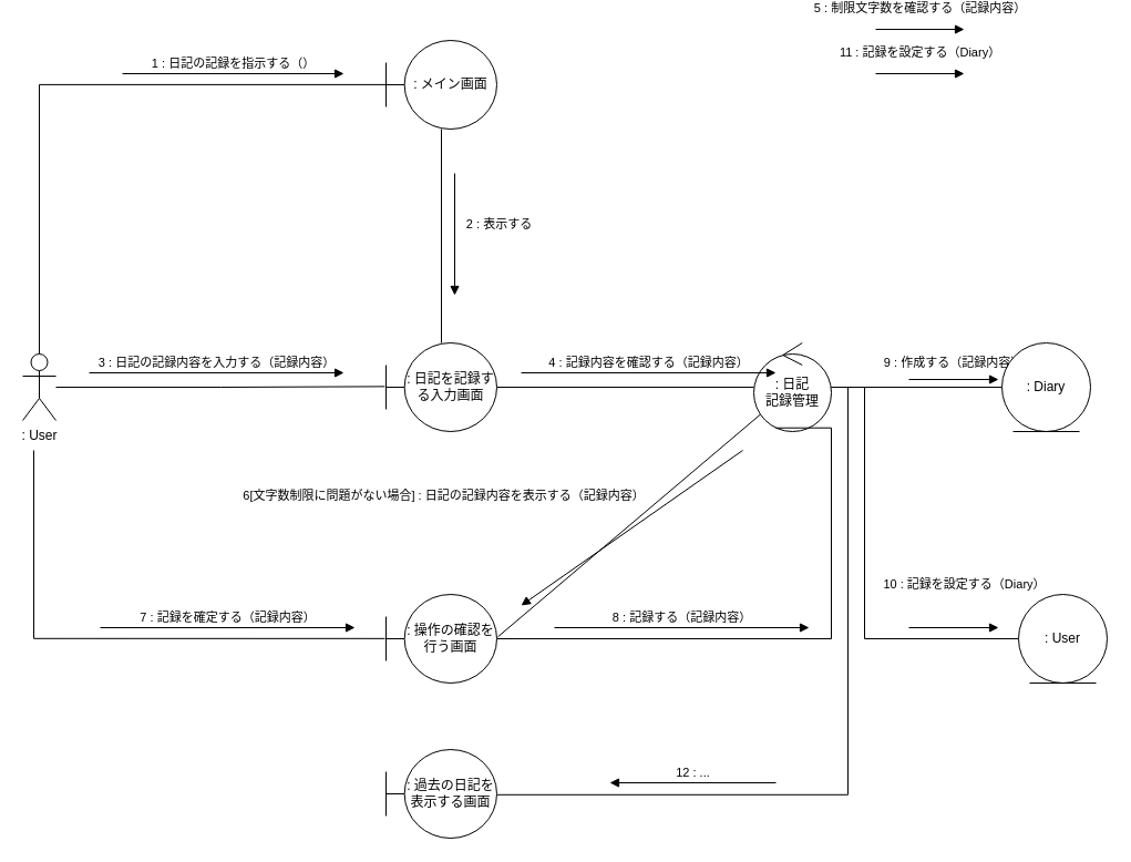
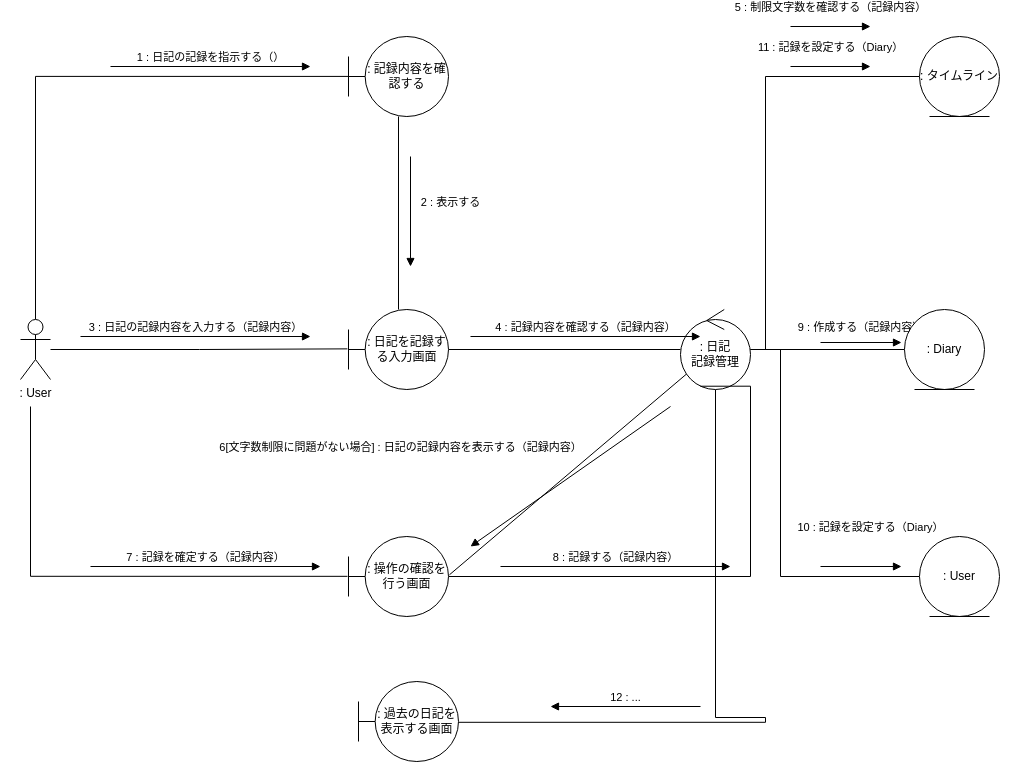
  <mxCell id="0" />
  <mxCell id="1" parent="0" />
  <mxCell id="2" style="edgeStyle=orthogonalEdgeStyle;rounded=0;html=1;exitX=0.5;exitY=0;exitDx=0;exitDy=0;exitPerimeter=0;entryX=0.005;entryY=0.499;entryDx=0;entryDy=0;entryPerimeter=0;endArrow=none;endFill=0;" edge="1" parent="1" source="5" target="7"><mxGeometry relative="1" as="geometry" /></mxCell>
  <mxCell id="3" style="edgeStyle=orthogonalEdgeStyle;rounded=0;html=1;entryX=-0.011;entryY=0.492;entryDx=0;entryDy=0;entryPerimeter=0;endArrow=none;endFill=0;" edge="1" parent="1" source="5" target="9"><mxGeometry relative="1" as="geometry" /></mxCell>
  <mxCell id="4" style="edgeStyle=orthogonalEdgeStyle;rounded=0;html=1;entryX=-0.01;entryY=0.498;entryDx=0;entryDy=0;entryPerimeter=0;endArrow=none;endFill=0;" edge="1" parent="1" target="22"><mxGeometry relative="1" as="geometry"><mxPoint x="30" y="400" as="sourcePoint" /><Array as="points"><mxPoint x="30" y="570" /></Array></mxGeometry></mxCell>
  <mxCell id="5" value=": User" style="shape=umlActor;verticalLabelPosition=bottom;verticalAlign=top;html=1;outlineConnect=0;" vertex="1" parent="1"><mxGeometry x="20" y="313" width="30" height="60" as="geometry" /></mxCell>
  <mxCell id="6" style="edgeStyle=orthogonalEdgeStyle;rounded=0;html=1;endArrow=none;endFill=0;" edge="1" parent="1" source="7" target="9"><mxGeometry relative="1" as="geometry" /></mxCell>
- <mxCell id="7" value=": メイン画面" style="shape=umlBoundary;whiteSpace=wrap;html=1;" vertex="1" parent="1"><mxGeometry x="348" y="30" width="100" height="80" as="geometry" /></mxCell>
+ <mxCell id="7" value=": 記録内容を確認する" style="shape=umlBoundary;whiteSpace=wrap;html=1;" vertex="1" parent="1"><mxGeometry x="348" y="30" width="100" height="80" as="geometry" /></mxCell>
  <mxCell id="8" style="edgeStyle=orthogonalEdgeStyle;rounded=0;html=1;endArrow=none;endFill=0;" edge="1" parent="1" source="9" target="18"><mxGeometry relative="1" as="geometry" /></mxCell>
  <mxCell id="9" value=": 日記を記録する入力画面" style="shape=umlBoundary;whiteSpace=wrap;html=1;" vertex="1" parent="1"><mxGeometry x="348" y="303" width="100" height="80" as="geometry" /></mxCell>
  <mxCell id="10" value="1 : 日記の記録を指示する（）" style="html=1;verticalAlign=bottom;endArrow=block;rounded=0;" edge="1" parent="1"><mxGeometry width="80" relative="1" as="geometry"><mxPoint x="110" y="60" as="sourcePoint" /><mxPoint x="310" y="60" as="targetPoint" /><mxPoint as="offset" /></mxGeometry></mxCell>
  <mxCell id="11" value="2 : 表示する" style="html=1;verticalAlign=bottom;endArrow=block;rounded=0;" edge="1" parent="1"><mxGeometry y="40" width="80" relative="1" as="geometry"><mxPoint x="410" y="150" as="sourcePoint" /><mxPoint x="410" y="260" as="targetPoint" /><mxPoint as="offset" /></mxGeometry></mxCell>
  <mxCell id="12" value="3 : 日記の記録内容を入力する（記録内容）" style="html=1;verticalAlign=bottom;endArrow=block;rounded=0;" edge="1" parent="1"><mxGeometry width="80" relative="1" as="geometry"><mxPoint x="80" y="330" as="sourcePoint" /><mxPoint x="310" y="330" as="targetPoint" /><mxPoint as="offset" /></mxGeometry></mxCell>
+ <mxCell id="13" style="edgeStyle=orthogonalEdgeStyle;rounded=0;html=1;entryX=0;entryY=0.5;entryDx=0;entryDy=0;endArrow=none;endFill=0;" edge="1" parent="1" source="18" target="27"><mxGeometry relative="1" as="geometry"><mxPoint x="898.3" y="69.84" as="targetPoint" /><Array as="points"><mxPoint x="765" y="70" /></Array></mxGeometry></mxCell>
  <mxCell id="14" style="rounded=0;html=1;entryX=1.01;entryY=0.478;entryDx=0;entryDy=0;entryPerimeter=0;endArrow=none;endFill=0;" edge="1" parent="1" source="18" target="22"><mxGeometry relative="1" as="geometry" /></mxCell>
  <mxCell id="15" style="edgeStyle=orthogonalEdgeStyle;rounded=0;html=1;entryX=0;entryY=0.5;entryDx=0;entryDy=0;endArrow=none;endFill=0;" edge="1" parent="1" source="18" target="28"><mxGeometry relative="1" as="geometry"><mxPoint x="898" y="343.08" as="targetPoint" /></mxGeometry></mxCell>
  <mxCell id="16" style="edgeStyle=orthogonalEdgeStyle;rounded=0;html=1;entryX=0;entryY=0.5;entryDx=0;entryDy=0;endArrow=none;endFill=0;" edge="1" parent="1" source="18" target="29"><mxGeometry relative="1" as="geometry"><Array as="points"><mxPoint x="780" y="570" /></Array></mxGeometry></mxCell>
  <mxCell id="17" style="edgeStyle=orthogonalEdgeStyle;rounded=0;html=1;endArrow=none;endFill=0;entryX=1.003;entryY=0.51;entryDx=0;entryDy=0;entryPerimeter=0;" edge="1" parent="1" source="18" target="32"><mxGeometry relative="1" as="geometry"><mxPoint x="765" y="610" as="targetPoint" /><Array as="points"><mxPoint x="765" y="711" /></Array></mxGeometry></mxCell>
  <mxCell id="18" value=": 日記&lt;br&gt;記録管理" style="ellipse;shape=umlControl;whiteSpace=wrap;html=1;" vertex="1" parent="1"><mxGeometry x="680" y="303" width="70" height="80" as="geometry" /></mxCell>
  <mxCell id="19" value="4 : 記録内容を確認する（記録内容）" style="html=1;verticalAlign=bottom;endArrow=block;rounded=0;" edge="1" parent="1"><mxGeometry width="80" relative="1" as="geometry"><mxPoint x="470" y="330" as="sourcePoint" /><mxPoint x="700" y="330" as="targetPoint" /><mxPoint as="offset" /></mxGeometry></mxCell>
  <mxCell id="20" value="5 : 制限文字数を確認する（記録内容）" style="html=1;verticalAlign=bottom;endArrow=block;rounded=0;" edge="1" parent="1"><mxGeometry y="10" width="80" relative="1" as="geometry"><mxPoint x="790" y="20" as="sourcePoint" /><mxPoint x="870" y="20" as="targetPoint" /><mxPoint as="offset" /></mxGeometry></mxCell>
  <mxCell id="21" style="edgeStyle=orthogonalEdgeStyle;rounded=0;html=1;entryX=0.284;entryY=0.959;entryDx=0;entryDy=0;entryPerimeter=0;endArrow=none;endFill=0;" edge="1" parent="1" source="22" target="18"><mxGeometry relative="1" as="geometry"><Array as="points"><mxPoint x="750" y="570" /></Array></mxGeometry></mxCell>
  <mxCell id="22" value=": 操作の確認を行う画面" style="shape=umlBoundary;whiteSpace=wrap;html=1;" vertex="1" parent="1"><mxGeometry x="348" y="530" width="100" height="80" as="geometry" /></mxCell>
  <mxCell id="23" value="6[文字数制限に問題がない場合] : 日記の記録内容を表示する（記録内容）" style="html=1;verticalAlign=bottom;endArrow=block;rounded=0;" edge="1" parent="1"><mxGeometry x="1" y="-114" width="80" relative="1" as="geometry"><mxPoint x="670" y="400" as="sourcePoint" /><mxPoint x="470" y="540" as="targetPoint" /><mxPoint x="-5" y="3" as="offset" /></mxGeometry></mxCell>
  <mxCell id="24" value="7 : 記録を確定する（記録内容）" style="html=1;verticalAlign=bottom;endArrow=block;rounded=0;" edge="1" parent="1"><mxGeometry width="80" relative="1" as="geometry"><mxPoint x="90" y="560" as="sourcePoint" /><mxPoint x="320" y="560" as="targetPoint" /><mxPoint as="offset" /></mxGeometry></mxCell>
  <mxCell id="25" value="8 : 記録する（記録内容）" style="html=1;verticalAlign=bottom;endArrow=block;rounded=0;" edge="1" parent="1"><mxGeometry width="80" relative="1" as="geometry"><mxPoint x="500" y="560" as="sourcePoint" /><mxPoint x="730" y="560" as="targetPoint" /><mxPoint as="offset" /></mxGeometry></mxCell>
  <mxCell id="26" value="9 : 作成する（記録内容）" style="html=1;verticalAlign=bottom;endArrow=block;rounded=0;" edge="1" parent="1"><mxGeometry x="-0.012" y="6" width="80" relative="1" as="geometry"><mxPoint x="820" y="336" as="sourcePoint" /><mxPoint x="901" y="336" as="targetPoint" /><mxPoint as="offset" /></mxGeometry></mxCell>
+ <mxCell id="27" value=": タイムライン" style="ellipse;shape=umlEntity;whiteSpace=wrap;html=1;" vertex="1" parent="1"><mxGeometry x="919" y="30" width="80" height="80" as="geometry" /></mxCell>
  <mxCell id="28" value=": Diary" style="ellipse;shape=umlEntity;whiteSpace=wrap;html=1;" vertex="1" parent="1"><mxGeometry x="904" y="303" width="80" height="80" as="geometry" /></mxCell>
  <mxCell id="29" value=": User" style="ellipse;shape=umlEntity;whiteSpace=wrap;html=1;" vertex="1" parent="1"><mxGeometry x="919" y="530" width="80" height="80" as="geometry" /></mxCell>
  <mxCell id="30" value="10 : 記録を設定する（Diary）" style="html=1;verticalAlign=bottom;endArrow=block;rounded=0;" edge="1" parent="1"><mxGeometry x="0.235" y="30" width="80" relative="1" as="geometry"><mxPoint x="820" y="560" as="sourcePoint" /><mxPoint x="901" y="560" as="targetPoint" /><mxPoint as="offset" /></mxGeometry></mxCell>
  <mxCell id="31" value="11 : 記録を設定する（Diary）" style="html=1;verticalAlign=bottom;endArrow=block;rounded=0;" edge="1" parent="1"><mxGeometry y="10" width="80" relative="1" as="geometry"><mxPoint x="790" y="60" as="sourcePoint" /><mxPoint x="870" y="60" as="targetPoint" /><mxPoint as="offset" /></mxGeometry></mxCell>
- <mxCell id="32" value=": 過去の日記を表示する画面" style="shape=umlBoundary;whiteSpace=wrap;html=1;" vertex="1" parent="1"><mxGeometry x="348" y="670" width="100" height="80" as="geometry" /></mxCell>
+ <mxCell id="32" value=": 過去の日記を表示する画面" style="shape=umlBoundary;whiteSpace=wrap;html=1;" vertex="1" parent="1"><mxGeometry x="358" y="675" width="100" height="80" as="geometry" /></mxCell>
  <mxCell id="33" value="12 : ..." style="html=1;verticalAlign=bottom;endArrow=block;rounded=0;" edge="1" parent="1"><mxGeometry x="-0.001" width="80" relative="1" as="geometry"><mxPoint x="700" y="700" as="sourcePoint" /><mxPoint x="550" y="700" as="targetPoint" /><mxPoint as="offset" /></mxGeometry></mxCell>
